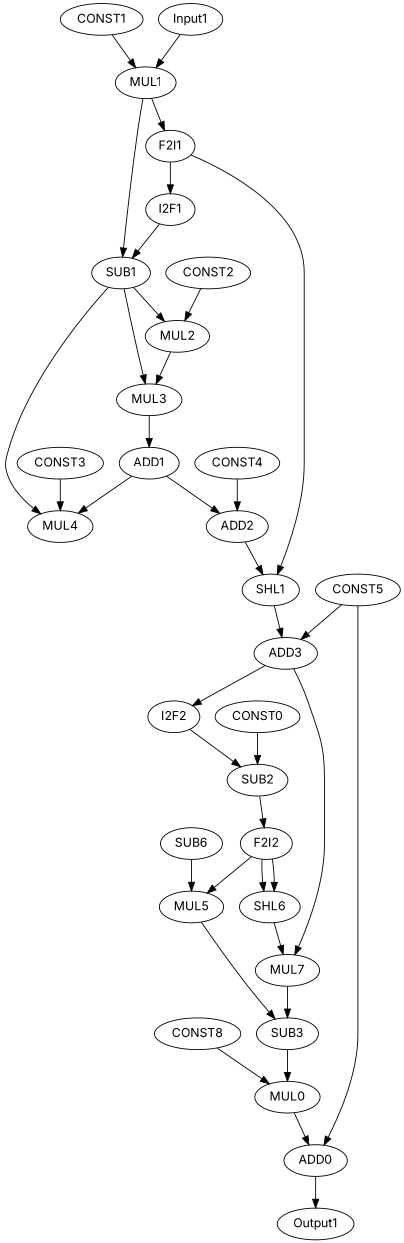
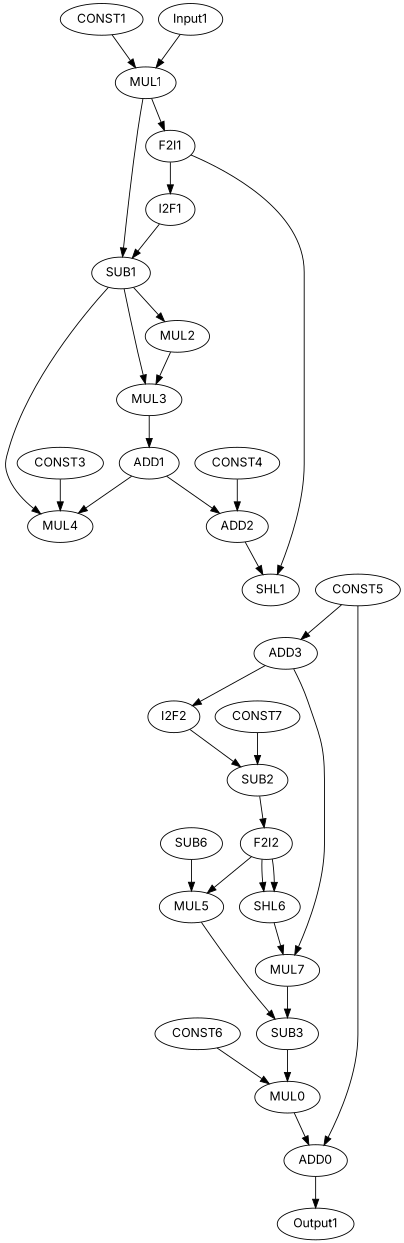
  digraph {
    fontname=Inter
    node [fontname=Inter opcode=const]
    edge [fontname=Inter operand=0]
    CONST1 [value=16837]
    MUL1 [opcode=fmul]
    F2I1 [opcode=toint]
    SUB1 [opcode=fsub]
-   CONST2 [value=13693]
    MUL2 [opcode=fmul]
    MUL3 [opcode=fmul]
    CONST3 [value=14655]
    MUL4 [opcode=fmul]
    CONST4 [value=15363]
    ADD2 [opcode=fadd]
    SHL1 [opcode=fshl]
    CONST5 [value=15360]
    ADD0 [opcode=fadd]
    ADD3 [opcode=fadd]
    Output1 [offset="0, 0" opcode=output pattern="2, 1000" ref_name=B1]
    I2F2 [opcode=tofloat]
    MUL7 [opcode=fmul]
    n19 [label=SUB6 value=16384]
    MUL5 [opcode=fmul]
    SUB3 [opcode=fsub]
-   CONST7 [value=30586 label=CONST0]
+   CONST7 [value=30586]
    SUB2 [opcode=fsub]
    F2I2 [opcode=toint]
-   CONST8 [value=49152]
+   CONST8 [value=49152 label=CONST6]
    MUL0 [opcode=fmul]
    Input1 [offset="0, 0" opcode=input pattern="2, 1000" ref_name=A1]
    I2F1 [opcode=tofloat]
    ADD1 [opcode=fadd]
    n30 [label=SHL6 opcode=fmul]
    CONST1 -> MUL1 [operand=1]
    MUL1 -> F2I1
    MUL1 -> SUB1
    F2I1 -> SHL1 [operand=1]
    F2I1 -> I2F1
    SUB1 -> MUL2
    SUB1 -> MUL3 [operand=1]
    SUB1 -> MUL4
-   CONST2 -> MUL2 [operand=1]
    MUL2 -> MUL3
    MUL3 -> ADD1
    CONST3 -> MUL4 [operand=1]
    CONST4 -> ADD2 [operand=1]
    ADD2 -> SHL1
-   SHL1 -> ADD3 [opcode=0 operand=""]
    CONST5 -> ADD0 [operand=1]
    CONST5 -> ADD3 [opcode=1 operand=""]
    ADD0 -> Output1
    ADD3 -> I2F2
    ADD3 -> MUL7 [operand=1]
    I2F2 -> SUB2 [operand=1]
    MUL7 -> SUB3 [operand=1]
    n19 -> MUL5 [operand=1]
    MUL5 -> SUB3
    SUB3 -> MUL0
    CONST7 -> SUB2
    SUB2 -> F2I2
    F2I2 -> MUL5
    F2I2 -> n30
    F2I2 -> n30 [operand=1]
    CONST8 -> MUL0 [operand=1]
    MUL0 -> ADD0
    Input1 -> MUL1
    I2F1 -> SUB1 [operand=1]
    ADD1 -> MUL4 [operand=1]
    ADD1 -> ADD2
    n30 -> MUL7
  }
